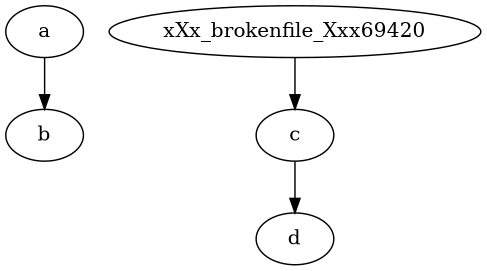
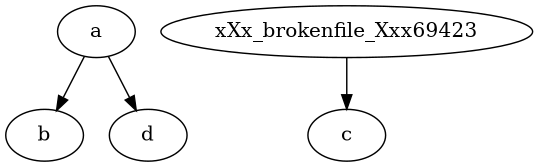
  digraph {
    node [Weight=3]
    edge [Weight=1]
    b
    a [Weight=2]
    c
    d [Weight=2]
-   xXx_brokenfile_Xxx69420 [Weight=""]
+   xXx_brokenfile_Xxx69420 [label=xXx_brokenfile_Xxx69423 Weight=""]
    a -> b
-   c -> d
+   a -> d
    xXx_brokenfile_Xxx69420 -> c [Weight=2]
  }
